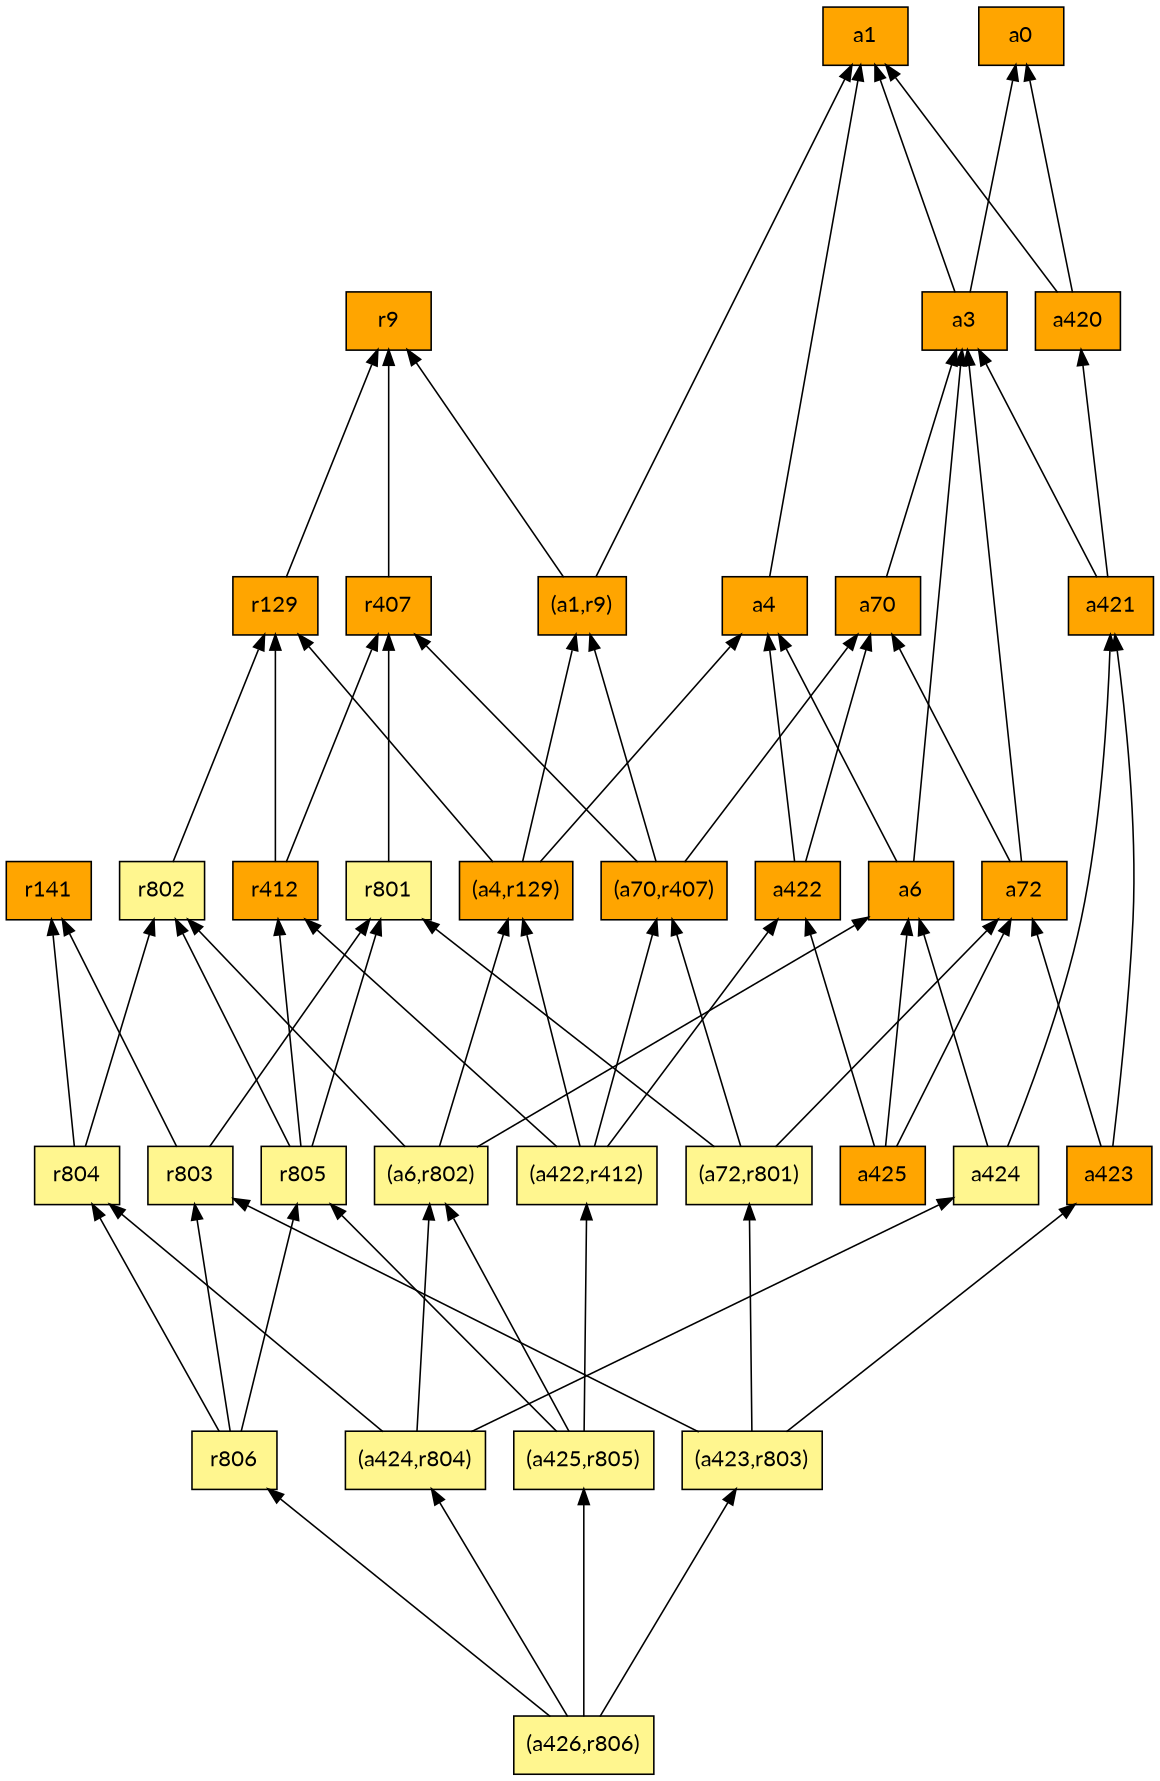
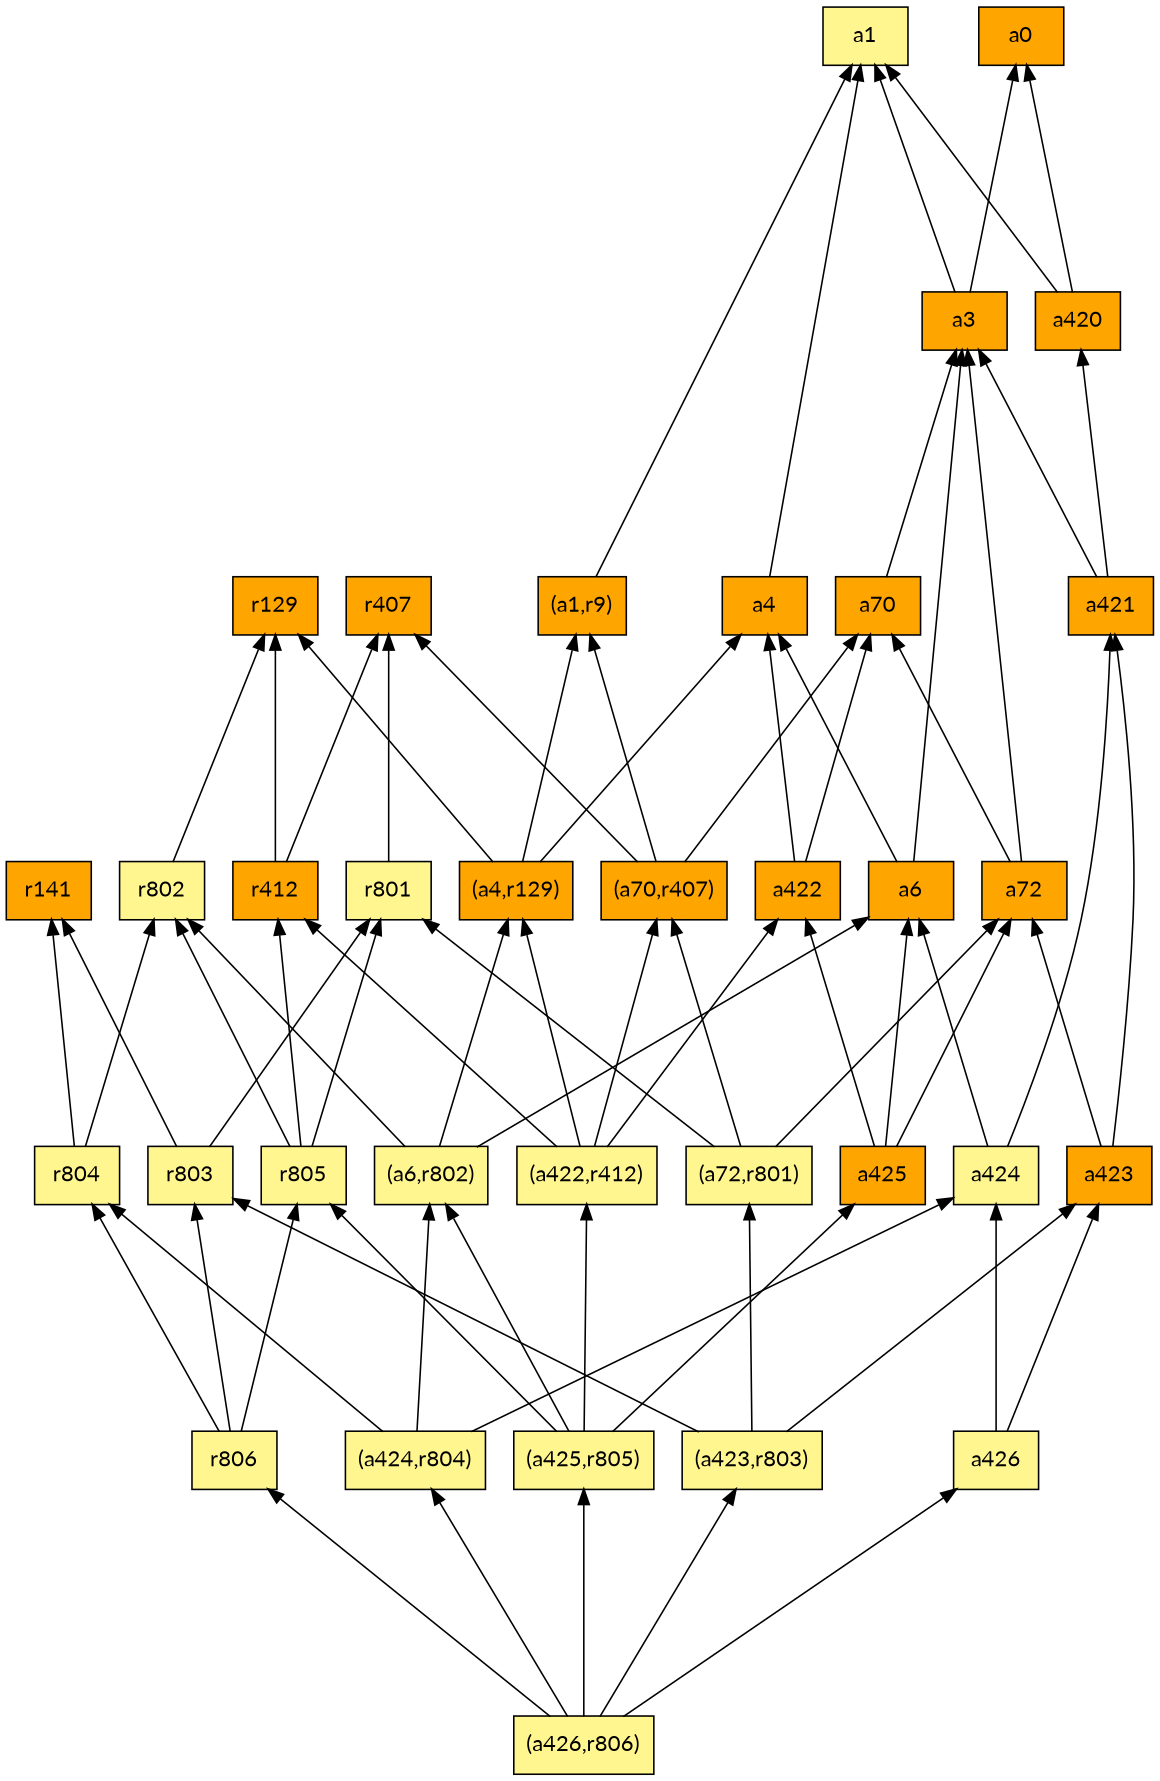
  digraph {
    fontname=Lato
    rankdir=BT
    ranksep=2.0
    node [fillcolor=orange fontname=Lato shape=record style=filled]
    edge [fontname=Lato]
    n1 [label="{(a1,r9)}"]
-   n2 [label="{r9}"]
-   n3 [label="{a1}"]
+   n3 [fillcolor=khaki1 label="{a1}"]
    n4 [label="{r141}"]
+   n5 [fillcolor=khaki1 label="{a426}"]
    n6 [fillcolor=khaki1 label="{a424}"]
    n7 [label="{a423}"]
    n8 [label="{a421}"]
    n9 [label="{a6}"]
    n10 [label="{a72}"]
    n11 [label="{a425}"]
    n12 [label="{a422}"]
    n13 [label="{a3}"]
    n14 [label="{a0}"]
    n15 [fillcolor=khaki1 label="{r803}"]
    n16 [fillcolor=khaki1 label="{r801}"]
    n17 [label="{r407}"]
    n18 [fillcolor=khaki1 label="{r804}"]
    n19 [fillcolor=khaki1 label="{r802}"]
    n20 [label="{r129}"]
    n21 [fillcolor=khaki1 label="{r805}"]
    n22 [label="{r412}"]
    n23 [label="{a420}"]
    n24 [label="{a4}"]
    n25 [label="{a70}"]
    n26 [fillcolor=khaki1 label="{(a422,r412)}"]
    n27 [label="{(a70,r407)}"]
    n28 [label="{(a4,r129)}"]
    n29 [fillcolor=khaki1 label="{(a424,r804)}"]
    n30 [fillcolor=khaki1 label="{(a6,r802)}"]
    n31 [fillcolor=khaki1 label="{(a423,r803)}"]
    n32 [fillcolor=khaki1 label="{(a72,r801)}"]
    n33 [fillcolor=khaki1 label="{(a426,r806)}"]
    n34 [fillcolor=khaki1 label="{(a425,r805)}"]
    n35 [fillcolor=khaki1 label="{r806}"]
-   n1 -> n2
    n1 -> n3
+   n5 -> n6
+   n5 -> n7
    n6 -> n8
    n6 -> n9
    n7 -> n8
    n7 -> n10
    n8 -> n13
    n8 -> n23
    n9 -> n13
    n9 -> n24
    n10 -> n13
    n10 -> n25
    n11 -> n9
    n11 -> n10
    n11 -> n12
    n12 -> n24
    n12 -> n25
    n13 -> n3
    n13 -> n14
    n15 -> n4
    n15 -> n16
    n16 -> n17
-   n17 -> n2
    n18 -> n4
    n18 -> n19
    n19 -> n20
-   n20 -> n2
    n21 -> n16
    n21 -> n19
    n21 -> n22
    n22 -> n17
    n22 -> n20
    n23 -> n3
    n23 -> n14
    n24 -> n3
    n25 -> n13
    n26 -> n12
    n26 -> n22
    n26 -> n27
    n26 -> n28
    n27 -> n1
    n27 -> n17
    n27 -> n25
    n28 -> n1
    n28 -> n20
    n28 -> n24
    n29 -> n6
    n29 -> n18
    n29 -> n30
    n30 -> n9
    n30 -> n19
    n30 -> n28
    n31 -> n7
    n31 -> n15
    n31 -> n32
    n32 -> n10
    n32 -> n16
    n32 -> n27
+   n33 -> n5
    n33 -> n29
    n33 -> n31
    n33 -> n34
    n33 -> n35
+   n34 -> n11
    n34 -> n21
    n34 -> n26
    n34 -> n30
    n35 -> n15
    n35 -> n18
    n35 -> n21
  }
